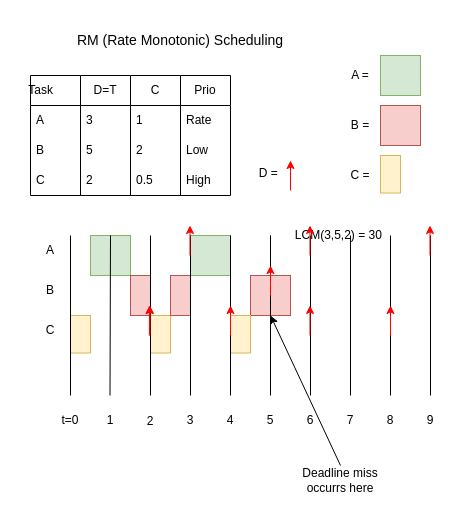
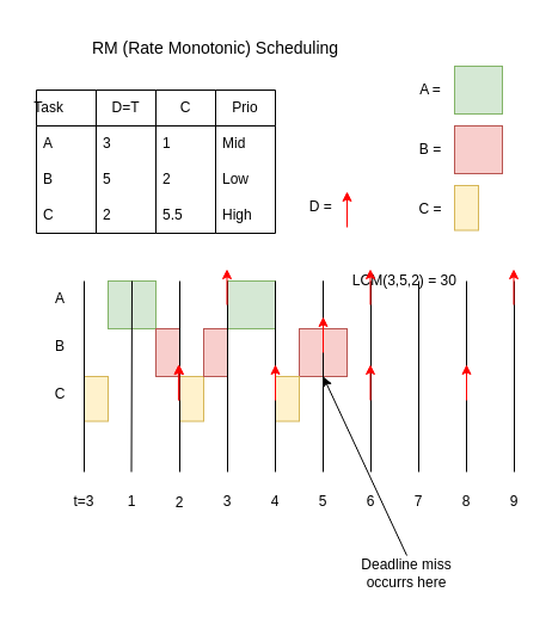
  <mxCell id="0" />
  <mxCell id="1" parent="0" />
  <mxCell id="2" value="" style="rounded=0;whiteSpace=wrap;html=1;fillColor=#f8cecc;strokeColor=#b85450;" vertex="1" parent="1"><mxGeometry x="250" y="275" width="40" height="40" as="geometry" /></mxCell>
  <mxCell id="3" value="" style="rounded=0;whiteSpace=wrap;html=1;fillColor=#fff2cc;strokeColor=#d6b656;" parent="1" vertex="1"><mxGeometry x="70" y="315" width="20" height="37.5" as="geometry" /></mxCell>
  <mxCell id="4" value="" style="whiteSpace=wrap;html=1;aspect=fixed;fillColor=#d5e8d4;strokeColor=#82b366;" parent="1" vertex="1"><mxGeometry x="90" y="235" width="40" height="40" as="geometry" /></mxCell>
  <mxCell id="5" value="" style="rounded=0;whiteSpace=wrap;html=1;fillColor=#f8cecc;strokeColor=#b85450;" parent="1" vertex="1"><mxGeometry x="130" y="275" width="20" height="40" as="geometry" /></mxCell>
  <mxCell id="6" value="" style="rounded=0;whiteSpace=wrap;html=1;fillColor=#fff2cc;strokeColor=#d6b656;" parent="1" vertex="1"><mxGeometry x="150" y="315" width="20" height="37.5" as="geometry" /></mxCell>
  <mxCell id="7" value="" style="rounded=0;whiteSpace=wrap;html=1;fillColor=#f8cecc;strokeColor=#b85450;" parent="1" vertex="1"><mxGeometry x="170" y="275" width="20" height="40" as="geometry" /></mxCell>
  <mxCell id="8" value="" style="rounded=0;whiteSpace=wrap;html=1;fillColor=#fff2cc;strokeColor=#d6b656;" parent="1" vertex="1"><mxGeometry x="230" y="315" width="20" height="37.5" as="geometry" /></mxCell>
  <mxCell id="9" value="" style="whiteSpace=wrap;html=1;aspect=fixed;fillColor=#d5e8d4;strokeColor=#82b366;" parent="1" vertex="1"><mxGeometry x="190" y="235" width="40" height="40" as="geometry" /></mxCell>
  <mxCell id="10" value="" style="endArrow=none;html=1;rounded=0;" parent="1" edge="1"><mxGeometry width="50" height="50" relative="1" as="geometry"><mxPoint x="70" y="395" as="sourcePoint" /><mxPoint x="70" y="235" as="targetPoint" /><Array as="points" /></mxGeometry></mxCell>
  <mxCell id="11" value="" style="endArrow=none;html=1;rounded=0;" parent="1" source="4" edge="1"><mxGeometry width="50" height="50" relative="1" as="geometry"><mxPoint x="109.5" y="395" as="sourcePoint" /><mxPoint x="109.5" y="235" as="targetPoint" /><Array as="points" /></mxGeometry></mxCell>
  <mxCell id="12" value="" style="endArrow=none;html=1;rounded=0;" parent="1" edge="1"><mxGeometry width="50" height="50" relative="1" as="geometry"><mxPoint x="150" y="395" as="sourcePoint" /><mxPoint x="150" y="235" as="targetPoint" /><Array as="points" /></mxGeometry></mxCell>
  <mxCell id="13" value="" style="endArrow=none;html=1;rounded=0;" parent="1" edge="1"><mxGeometry width="50" height="50" relative="1" as="geometry"><mxPoint x="190" y="395" as="sourcePoint" /><mxPoint x="190" y="235" as="targetPoint" /><Array as="points" /></mxGeometry></mxCell>
  <mxCell id="14" value="" style="endArrow=none;html=1;rounded=0;" parent="1" edge="1"><mxGeometry width="50" height="50" relative="1" as="geometry"><mxPoint x="230" y="395" as="sourcePoint" /><mxPoint x="230" y="235" as="targetPoint" /><Array as="points" /></mxGeometry></mxCell>
  <mxCell id="15" value="" style="endArrow=none;html=1;rounded=0;" parent="1" edge="1" source="2"><mxGeometry width="50" height="50" relative="1" as="geometry"><mxPoint x="270" y="395" as="sourcePoint" /><mxPoint x="270" y="235" as="targetPoint" /><Array as="points" /></mxGeometry></mxCell>
  <mxCell id="16" value="" style="endArrow=none;html=1;rounded=0;" parent="1" edge="1"><mxGeometry width="50" height="50" relative="1" as="geometry"><mxPoint x="310" y="395" as="sourcePoint" /><mxPoint x="310" y="235" as="targetPoint" /><Array as="points" /></mxGeometry></mxCell>
  <mxCell id="17" value="" style="endArrow=none;html=1;rounded=0;" parent="1" edge="1"><mxGeometry width="50" height="50" relative="1" as="geometry"><mxPoint x="350" y="395" as="sourcePoint" /><mxPoint x="350" y="235" as="targetPoint" /><Array as="points" /></mxGeometry></mxCell>
  <mxCell id="18" value="" style="endArrow=none;html=1;rounded=0;" parent="1" edge="1"><mxGeometry width="50" height="50" relative="1" as="geometry"><mxPoint x="390" y="395" as="sourcePoint" /><mxPoint x="390" y="235" as="targetPoint" /><Array as="points" /></mxGeometry></mxCell>
  <mxCell id="19" value="" style="endArrow=none;html=1;rounded=0;" parent="1" edge="1"><mxGeometry width="50" height="50" relative="1" as="geometry"><mxPoint x="430" y="395" as="sourcePoint" /><mxPoint x="430" y="235" as="targetPoint" /><Array as="points" /></mxGeometry></mxCell>
  <mxCell id="20" value="A" style="text;html=1;strokeColor=none;fillColor=none;align=center;verticalAlign=middle;whiteSpace=wrap;rounded=0;" parent="1" vertex="1"><mxGeometry x="20" y="235" width="60" height="30" as="geometry" /></mxCell>
  <mxCell id="21" value="B" style="text;html=1;strokeColor=none;fillColor=none;align=center;verticalAlign=middle;whiteSpace=wrap;rounded=0;" parent="1" vertex="1"><mxGeometry x="20" y="275" width="60" height="30" as="geometry" /></mxCell>
  <mxCell id="22" value="C" style="text;html=1;strokeColor=none;fillColor=none;align=center;verticalAlign=middle;whiteSpace=wrap;rounded=0;" parent="1" vertex="1"><mxGeometry x="20" y="315" width="60" height="30" as="geometry" /></mxCell>
  <mxCell id="23" value="Task&lt;span style=&quot;white-space: pre;&quot;&gt;&#09;&lt;/span&gt;&lt;span style=&quot;white-space: pre;&quot;&gt;&#09;&lt;/span&gt;" style="swimlane;fontStyle=0;childLayout=stackLayout;horizontal=1;startSize=30;horizontalStack=0;resizeParent=1;resizeParentMax=0;resizeLast=0;collapsible=1;marginBottom=0;whiteSpace=wrap;html=1;" parent="1" vertex="1"><mxGeometry x="30" y="75" width="50" height="120" as="geometry" /></mxCell>
  <mxCell id="24" value="A" style="text;strokeColor=none;fillColor=none;align=left;verticalAlign=middle;spacingLeft=4;spacingRight=4;overflow=hidden;points=[[0,0.5],[1,0.5]];portConstraint=eastwest;rotatable=0;whiteSpace=wrap;html=1;" parent="23" vertex="1"><mxGeometry y="30" width="50" height="30" as="geometry" /></mxCell>
  <mxCell id="25" value="B" style="text;strokeColor=none;fillColor=none;align=left;verticalAlign=middle;spacingLeft=4;spacingRight=4;overflow=hidden;points=[[0,0.5],[1,0.5]];portConstraint=eastwest;rotatable=0;whiteSpace=wrap;html=1;" parent="23" vertex="1"><mxGeometry y="60" width="50" height="30" as="geometry" /></mxCell>
  <mxCell id="26" value="C" style="text;strokeColor=none;fillColor=none;align=left;verticalAlign=middle;spacingLeft=4;spacingRight=4;overflow=hidden;points=[[0,0.5],[1,0.5]];portConstraint=eastwest;rotatable=0;whiteSpace=wrap;html=1;" parent="23" vertex="1"><mxGeometry y="90" width="50" height="30" as="geometry" /></mxCell>
  <mxCell id="27" value="D=T" style="swimlane;fontStyle=0;childLayout=stackLayout;horizontal=1;startSize=30;horizontalStack=0;resizeParent=1;resizeParentMax=0;resizeLast=0;collapsible=1;marginBottom=0;whiteSpace=wrap;html=1;" parent="1" vertex="1"><mxGeometry x="80" y="75" width="50" height="120" as="geometry" /></mxCell>
  <mxCell id="28" value="3" style="text;strokeColor=none;fillColor=none;align=left;verticalAlign=middle;spacingLeft=4;spacingRight=4;overflow=hidden;points=[[0,0.5],[1,0.5]];portConstraint=eastwest;rotatable=0;whiteSpace=wrap;html=1;" parent="27" vertex="1"><mxGeometry y="30" width="50" height="30" as="geometry" /></mxCell>
  <mxCell id="29" value="5" style="text;strokeColor=none;fillColor=none;align=left;verticalAlign=middle;spacingLeft=4;spacingRight=4;overflow=hidden;points=[[0,0.5],[1,0.5]];portConstraint=eastwest;rotatable=0;whiteSpace=wrap;html=1;" parent="27" vertex="1"><mxGeometry y="60" width="50" height="30" as="geometry" /></mxCell>
  <mxCell id="30" value="2" style="text;strokeColor=none;fillColor=none;align=left;verticalAlign=middle;spacingLeft=4;spacingRight=4;overflow=hidden;points=[[0,0.5],[1,0.5]];portConstraint=eastwest;rotatable=0;whiteSpace=wrap;html=1;" parent="27" vertex="1"><mxGeometry y="90" width="50" height="30" as="geometry" /></mxCell>
  <mxCell id="31" value="C" style="swimlane;fontStyle=0;childLayout=stackLayout;horizontal=1;startSize=30;horizontalStack=0;resizeParent=1;resizeParentMax=0;resizeLast=0;collapsible=1;marginBottom=0;whiteSpace=wrap;html=1;" parent="1" vertex="1"><mxGeometry x="130" y="75" width="50" height="120" as="geometry" /></mxCell>
  <mxCell id="32" value="1" style="text;strokeColor=none;fillColor=none;align=left;verticalAlign=middle;spacingLeft=4;spacingRight=4;overflow=hidden;points=[[0,0.5],[1,0.5]];portConstraint=eastwest;rotatable=0;whiteSpace=wrap;html=1;" parent="31" vertex="1"><mxGeometry y="30" width="50" height="30" as="geometry" /></mxCell>
  <mxCell id="33" value="2" style="text;strokeColor=none;fillColor=none;align=left;verticalAlign=middle;spacingLeft=4;spacingRight=4;overflow=hidden;points=[[0,0.5],[1,0.5]];portConstraint=eastwest;rotatable=0;whiteSpace=wrap;html=1;" parent="31" vertex="1"><mxGeometry y="60" width="50" height="30" as="geometry" /></mxCell>
- <mxCell id="34" value="0.5" style="text;strokeColor=none;fillColor=none;align=left;verticalAlign=middle;spacingLeft=4;spacingRight=4;overflow=hidden;points=[[0,0.5],[1,0.5]];portConstraint=eastwest;rotatable=0;whiteSpace=wrap;html=1;" parent="31" vertex="1"><mxGeometry y="90" width="50" height="30" as="geometry" /></mxCell>
+ <mxCell id="34" value="5.5" style="text;strokeColor=none;fillColor=none;align=left;verticalAlign=middle;spacingLeft=4;spacingRight=4;overflow=hidden;points=[[0,0.5],[1,0.5]];portConstraint=eastwest;rotatable=0;whiteSpace=wrap;html=1;" parent="31" vertex="1"><mxGeometry y="90" width="50" height="30" as="geometry" /></mxCell>
  <mxCell id="35" value="LCM(3,5,2) = 30&amp;nbsp;" style="text;html=1;strokeColor=none;fillColor=none;align=center;verticalAlign=middle;whiteSpace=wrap;rounded=0;" parent="1" vertex="1"><mxGeometry x="290" y="220" width="100" height="30" as="geometry" /></mxCell>
  <mxCell id="36" value="" style="whiteSpace=wrap;html=1;aspect=fixed;fillColor=#f8cecc;strokeColor=#b85450;direction=south;" parent="1" vertex="1"><mxGeometry x="380" y="105" width="40" height="40" as="geometry" /></mxCell>
  <mxCell id="37" value="" style="whiteSpace=wrap;html=1;aspect=fixed;fillColor=#d5e8d4;strokeColor=#82b366;" parent="1" vertex="1"><mxGeometry x="380" y="55" width="40" height="40" as="geometry" /></mxCell>
  <mxCell id="38" value="A =" style="text;html=1;strokeColor=none;fillColor=none;align=center;verticalAlign=middle;whiteSpace=wrap;rounded=0;" parent="1" vertex="1"><mxGeometry x="330" y="55" width="60" height="40" as="geometry" /></mxCell>
  <mxCell id="39" value="B =" style="text;html=1;strokeColor=none;fillColor=none;align=center;verticalAlign=middle;whiteSpace=wrap;rounded=0;" parent="1" vertex="1"><mxGeometry x="330" y="110" width="60" height="30" as="geometry" /></mxCell>
  <mxCell id="40" value="C =" style="text;html=1;strokeColor=none;fillColor=none;align=center;verticalAlign=middle;whiteSpace=wrap;rounded=0;" parent="1" vertex="1"><mxGeometry x="330" y="160" width="60" height="30" as="geometry" /></mxCell>
  <mxCell id="41" value="Prio" style="swimlane;fontStyle=0;childLayout=stackLayout;horizontal=1;startSize=30;horizontalStack=0;resizeParent=1;resizeParentMax=0;resizeLast=0;collapsible=1;marginBottom=0;whiteSpace=wrap;html=1;" parent="1" vertex="1"><mxGeometry x="180" y="75" width="50" height="120" as="geometry" /></mxCell>
- <mxCell id="42" value="Rate" style="text;strokeColor=none;fillColor=none;align=left;verticalAlign=middle;spacingLeft=4;spacingRight=4;overflow=hidden;points=[[0,0.5],[1,0.5]];portConstraint=eastwest;rotatable=0;whiteSpace=wrap;html=1;" parent="41" vertex="1"><mxGeometry y="30" width="50" height="30" as="geometry" /></mxCell>
+ <mxCell id="42" value="Mid" style="text;strokeColor=none;fillColor=none;align=left;verticalAlign=middle;spacingLeft=4;spacingRight=4;overflow=hidden;points=[[0,0.5],[1,0.5]];portConstraint=eastwest;rotatable=0;whiteSpace=wrap;html=1;" parent="41" vertex="1"><mxGeometry y="30" width="50" height="30" as="geometry" /></mxCell>
  <mxCell id="43" value="Low" style="text;strokeColor=none;fillColor=none;align=left;verticalAlign=middle;spacingLeft=4;spacingRight=4;overflow=hidden;points=[[0,0.5],[1,0.5]];portConstraint=eastwest;rotatable=0;whiteSpace=wrap;html=1;" parent="41" vertex="1"><mxGeometry y="60" width="50" height="30" as="geometry" /></mxCell>
  <mxCell id="44" value="High" style="text;strokeColor=none;fillColor=none;align=left;verticalAlign=middle;spacingLeft=4;spacingRight=4;overflow=hidden;points=[[0,0.5],[1,0.5]];portConstraint=eastwest;rotatable=0;whiteSpace=wrap;html=1;" parent="41" vertex="1"><mxGeometry y="90" width="50" height="30" as="geometry" /></mxCell>
  <mxCell id="45" value="&lt;font style=&quot;font-size: 14px;&quot;&gt;RM (Rate Monotonic) Scheduling&lt;/font&gt;" style="text;html=1;strokeColor=none;fillColor=none;align=center;verticalAlign=middle;whiteSpace=wrap;rounded=0;" parent="1" vertex="1"><mxGeometry x="45" y="20" width="270" height="40" as="geometry" /></mxCell>
- <mxCell id="46" value="t=0" style="text;html=1;strokeColor=none;fillColor=none;align=center;verticalAlign=middle;whiteSpace=wrap;rounded=0;" parent="1" vertex="1"><mxGeometry x="50" y="405" width="40" height="30" as="geometry" /></mxCell>
+ <mxCell id="46" value="t=3" style="text;html=1;strokeColor=none;fillColor=none;align=center;verticalAlign=middle;whiteSpace=wrap;rounded=0;" parent="1" vertex="1"><mxGeometry x="50" y="405" width="40" height="30" as="geometry" /></mxCell>
  <mxCell id="47" value="1" style="text;html=1;strokeColor=none;fillColor=none;align=center;verticalAlign=middle;whiteSpace=wrap;rounded=0;" parent="1" vertex="1"><mxGeometry x="100" y="405" width="20" height="30" as="geometry" /></mxCell>
  <mxCell id="48" value="2" style="text;html=1;strokeColor=none;fillColor=none;align=center;verticalAlign=middle;whiteSpace=wrap;rounded=0;" parent="1" vertex="1"><mxGeometry x="140" y="406" width="20" height="30" as="geometry" /></mxCell>
  <mxCell id="49" value="3" style="text;html=1;strokeColor=none;fillColor=none;align=center;verticalAlign=middle;whiteSpace=wrap;rounded=0;" parent="1" vertex="1"><mxGeometry x="180" y="405" width="20" height="30" as="geometry" /></mxCell>
  <mxCell id="50" value="4" style="text;html=1;strokeColor=none;fillColor=none;align=center;verticalAlign=middle;whiteSpace=wrap;rounded=0;" parent="1" vertex="1"><mxGeometry x="220" y="405" width="20" height="30" as="geometry" /></mxCell>
  <mxCell id="51" value="5" style="text;html=1;strokeColor=none;fillColor=none;align=center;verticalAlign=middle;whiteSpace=wrap;rounded=0;" parent="1" vertex="1"><mxGeometry x="260" y="405" width="20" height="30" as="geometry" /></mxCell>
  <mxCell id="52" value="6" style="text;html=1;strokeColor=none;fillColor=none;align=center;verticalAlign=middle;whiteSpace=wrap;rounded=0;" parent="1" vertex="1"><mxGeometry x="300" y="405" width="20" height="30" as="geometry" /></mxCell>
  <mxCell id="53" value="7" style="text;html=1;strokeColor=none;fillColor=none;align=center;verticalAlign=middle;whiteSpace=wrap;rounded=0;" parent="1" vertex="1"><mxGeometry x="340" y="405" width="20" height="30" as="geometry" /></mxCell>
  <mxCell id="54" value="8" style="text;html=1;strokeColor=none;fillColor=none;align=center;verticalAlign=middle;whiteSpace=wrap;rounded=0;" parent="1" vertex="1"><mxGeometry x="380" y="405" width="20" height="30" as="geometry" /></mxCell>
  <mxCell id="55" value="9" style="text;html=1;strokeColor=none;fillColor=none;align=center;verticalAlign=middle;whiteSpace=wrap;rounded=0;" parent="1" vertex="1"><mxGeometry x="420" y="405" width="20" height="30" as="geometry" /></mxCell>
  <mxCell id="56" value="" style="rounded=0;whiteSpace=wrap;html=1;fillColor=#fff2cc;strokeColor=#d6b656;" parent="1" vertex="1"><mxGeometry x="380" y="155" width="20" height="37.5" as="geometry" /></mxCell>
  <mxCell id="57" value="" style="endArrow=classic;html=1;rounded=0;strokeColor=#FF0000;" parent="1" edge="1"><mxGeometry width="50" height="50" relative="1" as="geometry"><mxPoint x="149.5" y="335" as="sourcePoint" /><mxPoint x="149.5" y="305" as="targetPoint" /></mxGeometry></mxCell>
  <mxCell id="58" value="" style="endArrow=classic;html=1;rounded=0;strokeColor=#FF0000;" parent="1" edge="1"><mxGeometry width="50" height="50" relative="1" as="geometry"><mxPoint x="230" y="335" as="sourcePoint" /><mxPoint x="230" y="305" as="targetPoint" /></mxGeometry></mxCell>
  <mxCell id="59" value="" style="endArrow=classic;html=1;rounded=0;strokeColor=#FF0000;" parent="1" edge="1"><mxGeometry width="50" height="50" relative="1" as="geometry"><mxPoint x="309.5" y="335" as="sourcePoint" /><mxPoint x="309.5" y="305" as="targetPoint" /></mxGeometry></mxCell>
  <mxCell id="60" value="" style="endArrow=classic;html=1;rounded=0;strokeColor=#FF0000;" parent="1" edge="1"><mxGeometry width="50" height="50" relative="1" as="geometry"><mxPoint x="390" y="335" as="sourcePoint" /><mxPoint x="390" y="305" as="targetPoint" /></mxGeometry></mxCell>
  <mxCell id="61" value="" style="endArrow=classic;html=1;rounded=0;strokeColor=#FF0000;" parent="1" edge="1"><mxGeometry width="50" height="50" relative="1" as="geometry"><mxPoint x="189.5" y="255" as="sourcePoint" /><mxPoint x="189.5" y="225" as="targetPoint" /></mxGeometry></mxCell>
  <mxCell id="62" value="" style="endArrow=classic;html=1;rounded=0;strokeColor=#FF0000;" parent="1" edge="1"><mxGeometry width="50" height="50" relative="1" as="geometry"><mxPoint x="309.5" y="255" as="sourcePoint" /><mxPoint x="309.5" y="225" as="targetPoint" /></mxGeometry></mxCell>
  <mxCell id="63" value="" style="endArrow=classic;html=1;rounded=0;strokeColor=#FF0000;" parent="1" edge="1"><mxGeometry width="50" height="50" relative="1" as="geometry"><mxPoint x="429.5" y="255" as="sourcePoint" /><mxPoint x="429.5" y="225" as="targetPoint" /></mxGeometry></mxCell>
  <mxCell id="64" value="" style="endArrow=classic;html=1;rounded=0;strokeColor=#FF0000;" parent="1" edge="1"><mxGeometry width="50" height="50" relative="1" as="geometry"><mxPoint x="290" y="190" as="sourcePoint" /><mxPoint x="290" y="160" as="targetPoint" /></mxGeometry></mxCell>
  <mxCell id="65" value="" style="endArrow=classic;html=1;rounded=0;strokeColor=#FF0000;" parent="1" edge="1"><mxGeometry width="50" height="50" relative="1" as="geometry"><mxPoint x="148.95" y="335" as="sourcePoint" /><mxPoint x="148.95" y="305" as="targetPoint" /></mxGeometry></mxCell>
  <mxCell id="66" value="D =&amp;nbsp;" style="text;html=1;strokeColor=none;fillColor=none;align=center;verticalAlign=middle;whiteSpace=wrap;rounded=0;" parent="1" vertex="1"><mxGeometry x="250" y="157.5" width="40" height="30" as="geometry" /></mxCell>
  <mxCell id="67" value="" style="endArrow=none;html=1;rounded=0;entryX=0.5;entryY=0;entryDx=0;entryDy=0;" parent="1" target="4" edge="1"><mxGeometry width="50" height="50" relative="1" as="geometry"><mxPoint x="109.5" y="395" as="sourcePoint" /><mxPoint x="109.5" y="235" as="targetPoint" /><Array as="points" /></mxGeometry></mxCell>
  <mxCell id="68" value="" style="endArrow=none;html=1;rounded=0;" edge="1" parent="1"><mxGeometry width="50" height="50" relative="1" as="geometry"><mxPoint x="270" y="395" as="sourcePoint" /><mxPoint x="270" y="235" as="targetPoint" /><Array as="points" /></mxGeometry></mxCell>
  <mxCell id="69" value="" style="endArrow=classic;html=1;rounded=0;strokeColor=#FF0000;" parent="1" edge="1"><mxGeometry width="50" height="50" relative="1" as="geometry"><mxPoint x="270" y="295" as="sourcePoint" /><mxPoint x="270" y="265" as="targetPoint" /></mxGeometry></mxCell>
  <mxCell id="70" value="" style="endArrow=classic;html=1;rounded=0;exitX=0.5;exitY=0;exitDx=0;exitDy=0;" edge="1" parent="1" source="71"><mxGeometry width="50" height="50" relative="1" as="geometry"><mxPoint x="240" y="465" as="sourcePoint" /><mxPoint x="270" y="315" as="targetPoint" /></mxGeometry></mxCell>
  <mxCell id="71" value="Deadline miss occurrs here" style="text;html=1;strokeColor=none;fillColor=none;align=center;verticalAlign=middle;whiteSpace=wrap;rounded=0;" vertex="1" parent="1"><mxGeometry x="295" y="465" width="90" height="30" as="geometry" /></mxCell>
